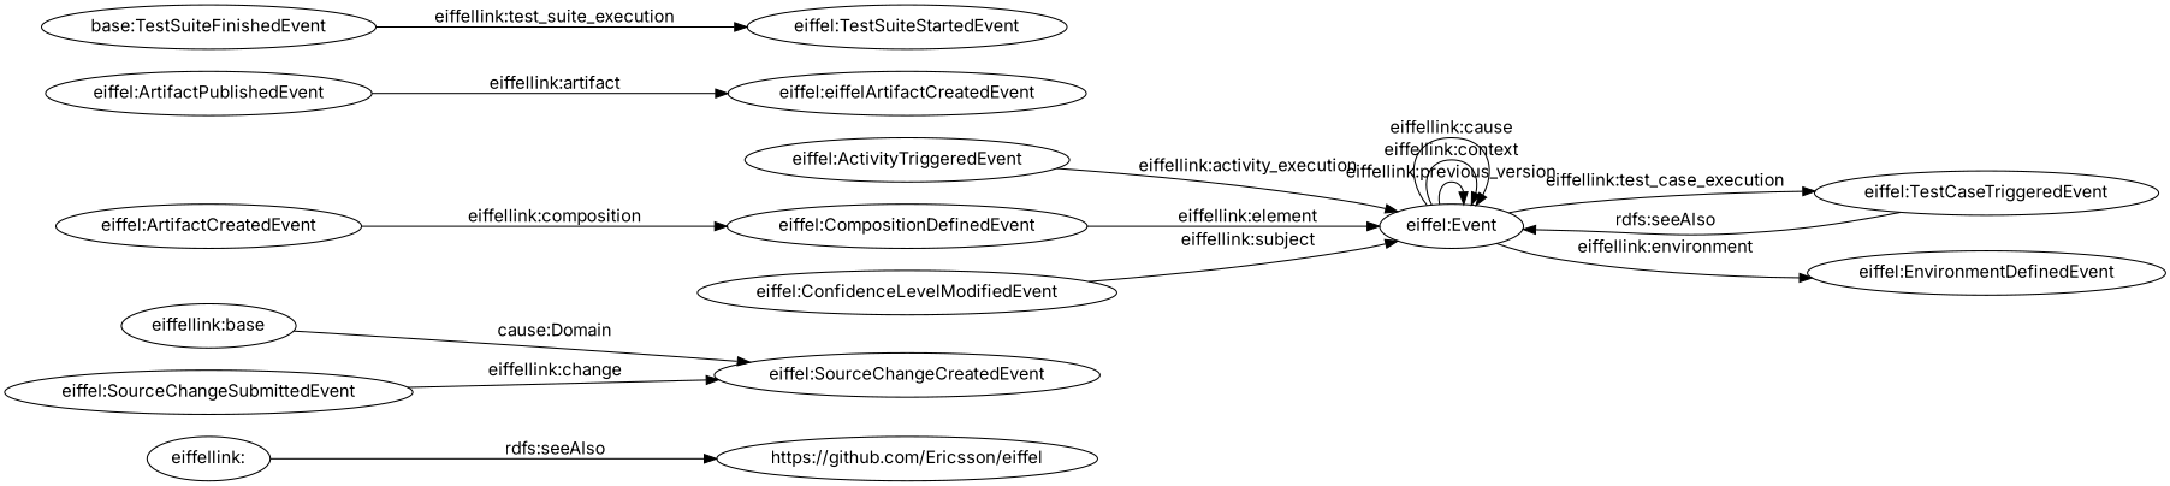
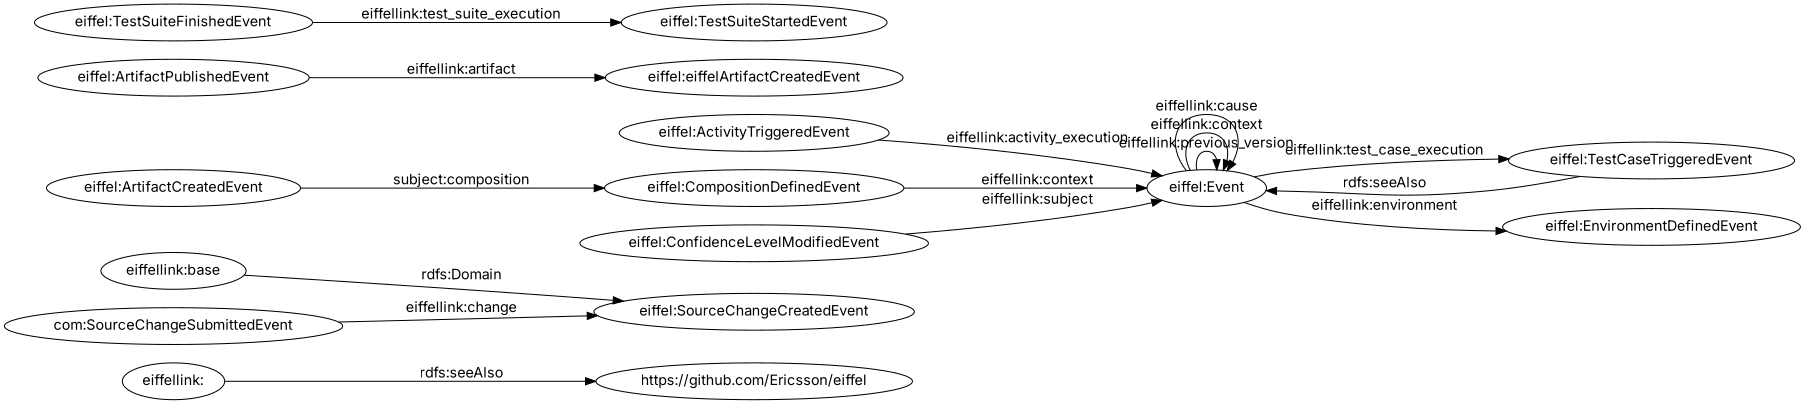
  digraph {
    fontname=Inter
    rankdir=LR
    node [fontname=Inter]
    edge [fontname=Inter]
    "eiffellink:"
    "https://github.com/Ericsson/eiffel"
    "eiffellink:base"
    "eiffel:SourceChangeCreatedEvent"
    "eiffel:Event"
    "eiffel:TestCaseTriggeredEvent"
    "eiffel:EnvironmentDefinedEvent"
    "eiffel:ActivityTriggeredEvent"
-   "eiffel:SourceChangeSubmittedEvent"
+   "eiffel:SourceChangeSubmittedEvent" [label="com:SourceChangeSubmittedEvent"]
    "eiffel:ArtifactPublishedEvent"
    "eiffel:eiffelArtifactCreatedEvent"
    "eiffel:CompositionDefinedEvent"
    "eiffel:ArtifactCreatedEvent"
    "eiffel:ConfidenceLevelModifiedEvent"
-   "eiffel:TestSuiteFinishedEvent" [label="base:TestSuiteFinishedEvent"]
+   "eiffel:TestSuiteFinishedEvent"
    "eiffel:TestSuiteStartedEvent"
    "eiffellink:" -> "https://github.com/Ericsson/eiffel" [label="rdfs:seeAlso"]
-   "eiffellink:base" -> "eiffel:SourceChangeCreatedEvent" [label="cause:Domain"]
+   "eiffellink:base" -> "eiffel:SourceChangeCreatedEvent" [label="rdfs:Domain"]
    "eiffel:Event" -> "eiffel:Event" [label="eiffellink:previous_version"]
    "eiffel:Event" -> "eiffel:Event" [label="eiffellink:context"]
    "eiffel:Event" -> "eiffel:Event" [label="eiffellink:cause"]
    "eiffel:Event" -> "eiffel:TestCaseTriggeredEvent" [label="eiffellink:test_case_execution"]
    "eiffel:Event" -> "eiffel:EnvironmentDefinedEvent" [label="eiffellink:environment"]
    "eiffel:TestCaseTriggeredEvent" -> "eiffel:Event" [label="rdfs:seeAlso"]
    "eiffel:ActivityTriggeredEvent" -> "eiffel:Event" [label="eiffellink:activity_execution"]
    "eiffel:SourceChangeSubmittedEvent" -> "eiffel:SourceChangeCreatedEvent" [label="eiffellink:change"]
    "eiffel:ArtifactPublishedEvent" -> "eiffel:eiffelArtifactCreatedEvent" [label="eiffellink:artifact"]
-   "eiffel:CompositionDefinedEvent" -> "eiffel:Event" [label="eiffellink:element"]
-   "eiffel:ArtifactCreatedEvent" -> "eiffel:CompositionDefinedEvent" [label="eiffellink:composition"]
+   "eiffel:CompositionDefinedEvent" -> "eiffel:Event" [label="eiffellink:context"]
+   "eiffel:ArtifactCreatedEvent" -> "eiffel:CompositionDefinedEvent" [label="subject:composition"]
    "eiffel:ConfidenceLevelModifiedEvent" -> "eiffel:Event" [label="eiffellink:subject"]
    "eiffel:TestSuiteFinishedEvent" -> "eiffel:TestSuiteStartedEvent" [label="eiffellink:test_suite_execution"]
  }
